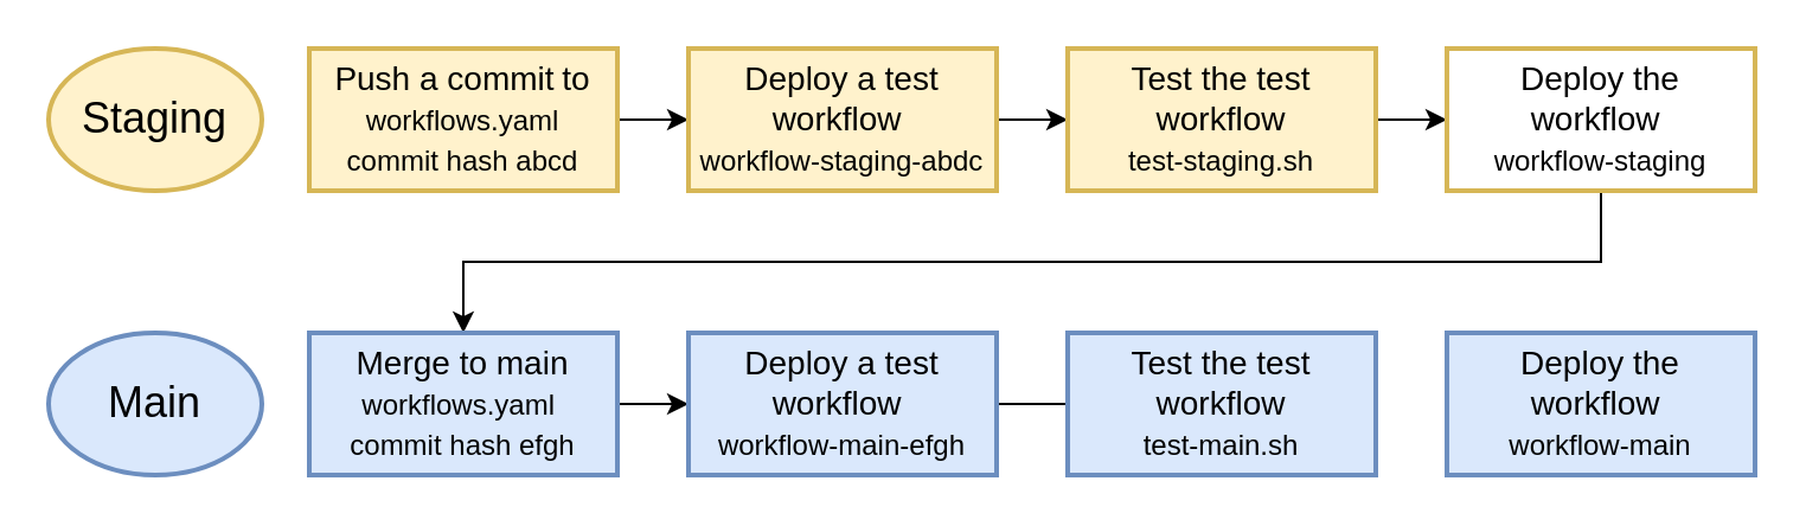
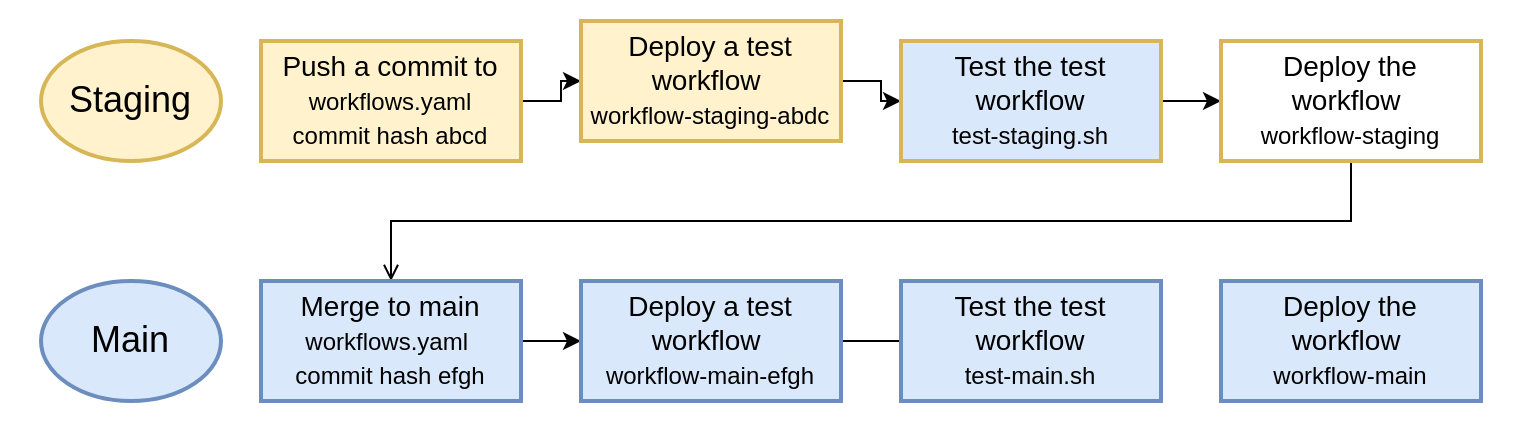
  <mxCell id="0" />
  <mxCell id="1" parent="0" />
  <mxCell id="2" value="&lt;span style=&quot;font-weight: normal;&quot;&gt;Main&lt;/span&gt;" style="ellipse;whiteSpace=wrap;html=1;fontSize=18;strokeWidth=2;fontStyle=1;fillColor=#dae8fc;strokeColor=#6c8ebf;" parent="1" vertex="1"><mxGeometry x="20" y="140" width="90" height="60" as="geometry" /></mxCell>
  <mxCell id="3" value="" style="edgeStyle=orthogonalEdgeStyle;rounded=0;orthogonalLoop=1;jettySize=auto;html=1;fontSize=12;" edge="1" parent="1" source="4" target="7"><mxGeometry relative="1" as="geometry" /></mxCell>
  <mxCell id="4" value="&lt;span style=&quot;font-weight: normal;&quot;&gt;Push a commit&lt;/span&gt;&lt;span style=&quot;font-weight: normal; font-size: 12px;&quot;&gt;&amp;nbsp;&lt;/span&gt;&lt;span style=&quot;font-weight: normal;&quot;&gt;&lt;font style=&quot;font-size: 14px;&quot;&gt;to &lt;/font&gt;&lt;font style=&quot;font-size: 12px;&quot;&gt;workflows.yaml&lt;/font&gt;&lt;br&gt;&lt;span style=&quot;font-size: 12px;&quot;&gt;commit hash abcd&lt;/span&gt;&lt;br&gt;&lt;/span&gt;" style="rounded=0;whiteSpace=wrap;html=1;fontSize=14;strokeWidth=2;fontStyle=1;fillColor=#fff2cc;strokeColor=#d6b656;" vertex="1" parent="1"><mxGeometry x="130" y="20" width="130" height="60" as="geometry" /></mxCell>
  <mxCell id="5" value="&lt;span style=&quot;font-weight: normal;&quot;&gt;Staging&lt;/span&gt;" style="ellipse;whiteSpace=wrap;html=1;fontSize=18;strokeWidth=2;fontStyle=1;fillColor=#fff2cc;strokeColor=#d6b656;" vertex="1" parent="1"><mxGeometry x="20" y="20" width="90" height="60" as="geometry" /></mxCell>
  <mxCell id="6" value="" style="edgeStyle=orthogonalEdgeStyle;rounded=0;orthogonalLoop=1;jettySize=auto;html=1;fontSize=12;" edge="1" parent="1" source="7" target="9"><mxGeometry relative="1" as="geometry" /></mxCell>
- <mxCell id="7" value="&lt;span style=&quot;font-weight: normal;&quot;&gt;Deploy a test workflow&amp;nbsp;&lt;/span&gt;&lt;br&gt;&lt;font style=&quot;font-size: 12px; font-weight: normal;&quot;&gt;workflow-staging-abdc&lt;/font&gt;" style="rounded=0;whiteSpace=wrap;html=1;fontSize=14;strokeWidth=2;fontStyle=1;fillColor=#fff2cc;strokeColor=#d6b656;" vertex="1" parent="1"><mxGeometry x="290" y="20" width="130" height="60" as="geometry" /></mxCell>
+ <mxCell id="7" value="&lt;span style=&quot;font-weight: normal;&quot;&gt;Deploy a test workflow&amp;nbsp;&lt;/span&gt;&lt;br&gt;&lt;font style=&quot;font-size: 12px; font-weight: normal;&quot;&gt;workflow-staging-abdc&lt;/font&gt;" style="rounded=0;whiteSpace=wrap;html=1;fontSize=14;strokeWidth=2;fontStyle=1;fillColor=#fff2cc;strokeColor=#d6b656;" vertex="1" parent="1"><mxGeometry x="290" y="10" width="130" height="60" as="geometry" /></mxCell>
  <mxCell id="8" value="" style="edgeStyle=orthogonalEdgeStyle;rounded=0;orthogonalLoop=1;jettySize=auto;html=1;fontSize=12;" edge="1" parent="1" source="9" target="11"><mxGeometry relative="1" as="geometry" /></mxCell>
- <mxCell id="9" value="&lt;span style=&quot;font-weight: 400;&quot;&gt;Test the test workflow&lt;br&gt;&lt;font style=&quot;font-size: 12px;&quot;&gt;test-staging.sh&lt;/font&gt;&lt;br&gt;&lt;/span&gt;" style="rounded=0;whiteSpace=wrap;html=1;fontSize=14;strokeWidth=2;fontStyle=1;fillColor=#fff2cc;strokeColor=#d6b656;" vertex="1" parent="1"><mxGeometry x="450" y="20" width="130" height="60" as="geometry" /></mxCell>
- <mxCell id="10" value="" style="edgeStyle=orthogonalEdgeStyle;rounded=0;orthogonalLoop=1;jettySize=auto;html=1;fontSize=12;entryX=0.5;entryY=0;entryDx=0;entryDy=0;" edge="1" parent="1" source="11" target="13"><mxGeometry relative="1" as="geometry"><Array as="points"><mxPoint x="675" y="110" /><mxPoint x="195" y="110" /></Array></mxGeometry></mxCell>
+ <mxCell id="9" value="&lt;span style=&quot;font-weight: 400;&quot;&gt;Test the test workflow&lt;br&gt;&lt;font style=&quot;font-size: 12px;&quot;&gt;test-staging.sh&lt;/font&gt;&lt;br&gt;&lt;/span&gt;" style="rounded=0;whiteSpace=wrap;html=1;fontSize=14;strokeWidth=2;fontStyle=1;fillColor=#dae8fc;strokeColor=#d6b656;" vertex="1" parent="1"><mxGeometry x="450" y="20" width="130" height="60" as="geometry" /></mxCell>
+ <mxCell id="10" value="" style="edgeStyle=orthogonalEdgeStyle;rounded=0;orthogonalLoop=1;jettySize=auto;html=1;fontSize=12;entryX=0.5;entryY=0;entryDx=0;entryDy=0;endArrow=open;" edge="1" parent="1" source="11" target="13"><mxGeometry relative="1" as="geometry"><Array as="points"><mxPoint x="675" y="110" /><mxPoint x="195" y="110" /></Array></mxGeometry></mxCell>
  <mxCell id="11" value="&lt;span style=&quot;font-weight: normal;&quot;&gt;Deploy the workflow&amp;nbsp;&lt;/span&gt;&lt;br&gt;&lt;font style=&quot;font-size: 12px; font-weight: normal;&quot;&gt;workflow-staging&lt;/font&gt;" style="rounded=0;whiteSpace=wrap;html=1;fontSize=14;strokeWidth=2;fontStyle=1;fillColor=#ffffff;strokeColor=#d6b656;" vertex="1" parent="1"><mxGeometry x="610" y="20" width="130" height="60" as="geometry" /></mxCell>
  <mxCell id="12" value="" style="edgeStyle=orthogonalEdgeStyle;rounded=0;orthogonalLoop=1;jettySize=auto;html=1;fontSize=12;" edge="1" parent="1" source="13" target="15"><mxGeometry relative="1" as="geometry" /></mxCell>
  <mxCell id="13" value="&lt;span style=&quot;font-weight: normal;&quot;&gt;Merge to main&lt;br&gt;&lt;/span&gt;&lt;span style=&quot;font-weight: 400;&quot;&gt;&lt;font style=&quot;font-size: 12px;&quot;&gt;workflows.yaml&amp;nbsp;&lt;/font&gt;&lt;/span&gt;&lt;span style=&quot;font-weight: normal;&quot;&gt;&lt;br&gt;&lt;span style=&quot;font-size: 12px;&quot;&gt;commit hash efgh&lt;/span&gt;&lt;/span&gt;" style="rounded=0;whiteSpace=wrap;html=1;fontSize=14;strokeWidth=2;fontStyle=1;fillColor=#dae8fc;strokeColor=#6c8ebf;" vertex="1" parent="1"><mxGeometry x="130" y="140" width="130" height="60" as="geometry" /></mxCell>
  <mxCell id="14" value="" style="edgeStyle=orthogonalEdgeStyle;rounded=0;orthogonalLoop=1;jettySize=auto;html=1;fontSize=12;endArrow=none;" edge="1" parent="1" source="15" target="16"><mxGeometry relative="1" as="geometry" /></mxCell>
  <mxCell id="15" value="&lt;span style=&quot;font-weight: normal;&quot;&gt;Deploy a test workflow&amp;nbsp;&lt;/span&gt;&lt;br&gt;&lt;font style=&quot;font-size: 12px; font-weight: normal;&quot;&gt;workflow-main-efgh&lt;/font&gt;" style="rounded=0;whiteSpace=wrap;html=1;fontSize=14;strokeWidth=2;fontStyle=1;fillColor=#dae8fc;strokeColor=#6c8ebf;" vertex="1" parent="1"><mxGeometry x="290" y="140" width="130" height="60" as="geometry" /></mxCell>
  <mxCell id="16" value="&lt;span style=&quot;font-weight: 400;&quot;&gt;Test the test workflow&lt;br&gt;&lt;font style=&quot;font-size: 12px;&quot;&gt;test-main.sh&lt;/font&gt;&lt;br&gt;&lt;/span&gt;" style="rounded=0;whiteSpace=wrap;html=1;fontSize=14;strokeWidth=2;fontStyle=1;fillColor=#dae8fc;strokeColor=#6c8ebf;" vertex="1" parent="1"><mxGeometry x="450" y="140" width="130" height="60" as="geometry" /></mxCell>
  <mxCell id="17" value="&lt;span style=&quot;font-weight: normal;&quot;&gt;Deploy the workflow&amp;nbsp;&lt;/span&gt;&lt;br&gt;&lt;font style=&quot;font-size: 12px; font-weight: normal;&quot;&gt;workflow-main&lt;/font&gt;" style="rounded=0;whiteSpace=wrap;html=1;fontSize=14;strokeWidth=2;fontStyle=1;fillColor=#dae8fc;strokeColor=#6c8ebf;" vertex="1" parent="1"><mxGeometry x="610" y="140" width="130" height="60" as="geometry" /></mxCell>
